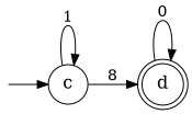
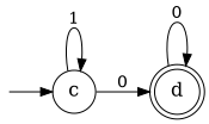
  digraph {
    compound=true
    fontsize=10
    nodesep=0.5
    rankdir=LR
    ranksep=0.5
    node [fontsize=16]
    ic [shape=point style=invis]
    c [shape=circle]
    d [shape=doublecircle]
    ic -> c
    c -> c [label=1]
-   c -> d [label=8]
+   c -> d [label=0]
    d -> d [label=0]
  }
